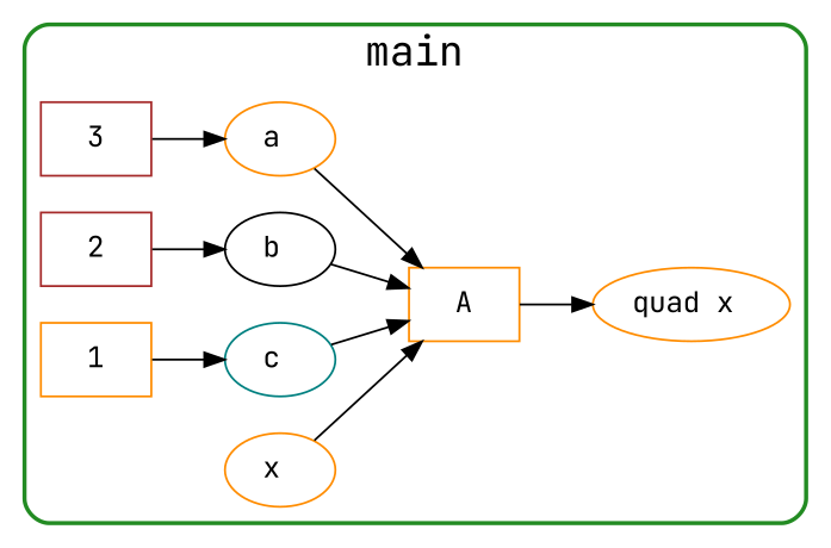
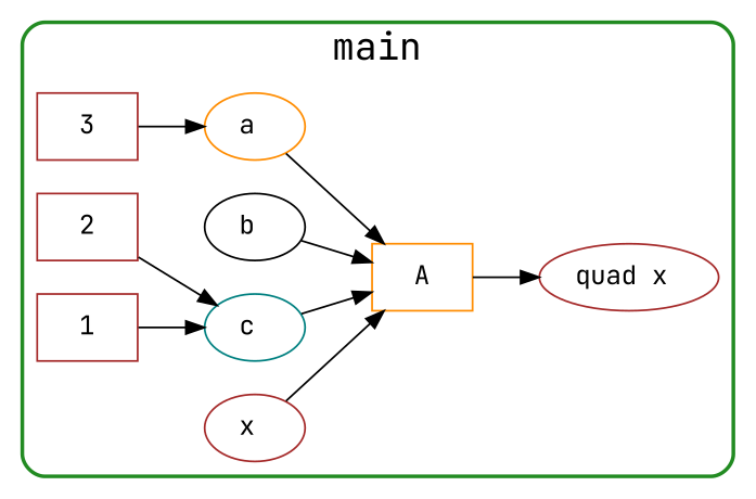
  strict digraph {
    fontname="JetBrains Mono"
    fontsize=20
    rankdir=LR
    node [color=brown fontname="JetBrains Mono" padding=15 fillcolor=white fontcolor=black]
    edge [fontname="JetBrains Mono"]
    n1 [label=3 padding=10 shape=rectangle fillcolor="" fontcolor=""]
    n2 [color=darkorange label="a "]
    n3 [label=2 padding=10 shape=rectangle fillcolor="" fontcolor=""]
    n4 [color=black label="b "]
-   n5 [color=darkorange label=1 padding=10 shape=rectangle fillcolor="" fontcolor=""]
+   n5 [label=1 padding=10 shape=rectangle fillcolor="" fontcolor=""]
    n6 [color=teal label="c "]
    n7 [color=darkorange label=A padding=10 shape=rectangle fillcolor="" fontcolor=""]
-   n8 [color=darkorange label="x "]
-   n9 [color=darkorange label="quad x "]
+   n8 [label="x "]
+   n9 [label="quad x "]
    subgraph cluster_1 {
      color=forestgreen
      label=main
      style="bold, rounded"
      n1
      n2
      n3
      n4
      n5
      n6
      n7
      n8
      n9
    }
    n1 -> n2
    n2 -> n7
-   n3 -> n4
+   n3 -> n6
    n4 -> n7
    n5 -> n6
    n6 -> n7
    n7 -> n9
    n8 -> n7
  }
